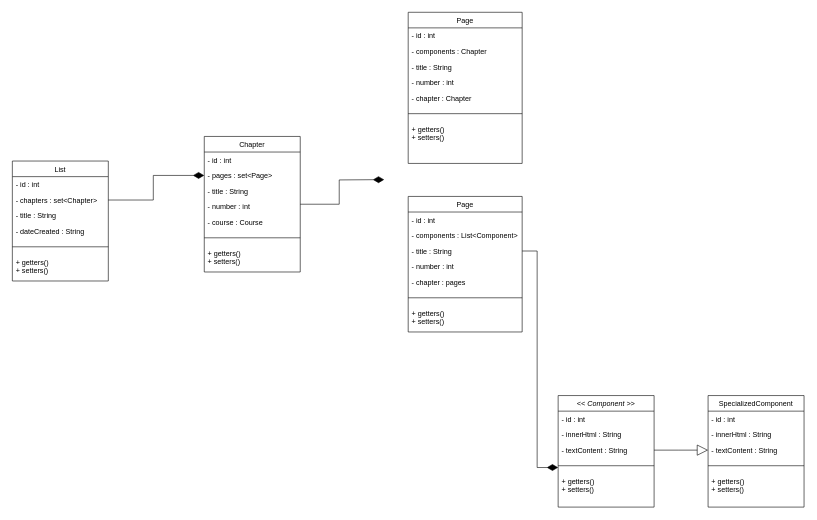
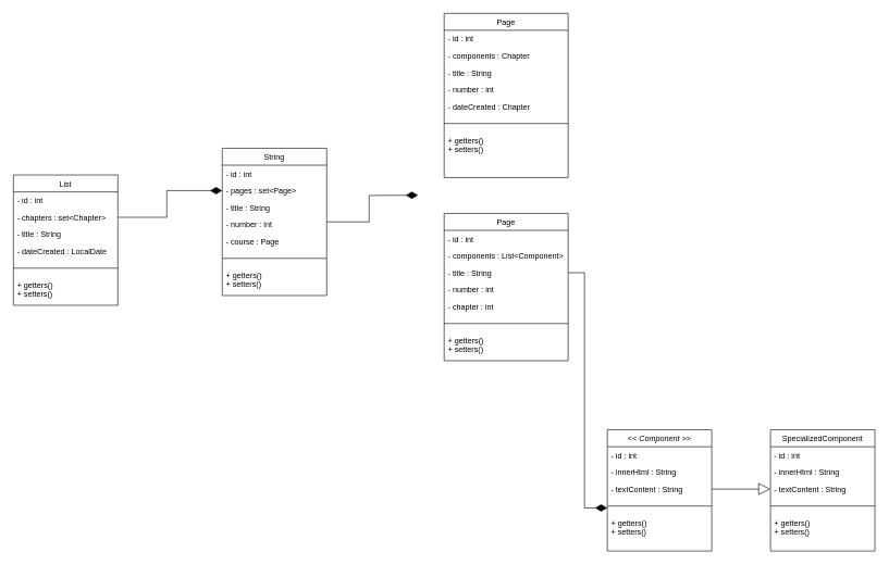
  <mxCell id="0" />
  <mxCell id="1" parent="0" />
  <mxCell id="2" value="List" style="swimlane;fontStyle=0;align=center;verticalAlign=top;childLayout=stackLayout;horizontal=1;startSize=26;horizontalStack=0;resizeParent=1;resizeLast=0;collapsible=1;marginBottom=0;rounded=0;shadow=0;strokeWidth=1;" parent="1" vertex="1"><mxGeometry x="20" y="268" width="160" height="200" as="geometry"><mxRectangle x="230" y="140" width="160" height="26" as="alternateBounds" /></mxGeometry></mxCell>
  <mxCell id="3" value="- id : int" style="text;align=left;verticalAlign=top;spacingLeft=4;spacingRight=4;overflow=hidden;rotatable=0;points=[[0,0.5],[1,0.5]];portConstraint=eastwest;" parent="2" vertex="1"><mxGeometry y="26" width="160" height="26" as="geometry" /></mxCell>
  <mxCell id="4" value="- chapters : set&lt;Chapter&gt;" style="text;align=left;verticalAlign=top;spacingLeft=4;spacingRight=4;overflow=hidden;rotatable=0;points=[[0,0.5],[1,0.5]];portConstraint=eastwest;rounded=0;shadow=0;html=0;" parent="2" vertex="1"><mxGeometry y="52" width="160" height="26" as="geometry" /></mxCell>
  <mxCell id="5" value="- title : String" style="text;align=left;verticalAlign=top;spacingLeft=4;spacingRight=4;overflow=hidden;rotatable=0;points=[[0,0.5],[1,0.5]];portConstraint=eastwest;rounded=0;shadow=0;html=0;" parent="2" vertex="1"><mxGeometry y="78" width="160" height="26" as="geometry" /></mxCell>
- <mxCell id="6" value="- dateCreated : String" style="text;align=left;verticalAlign=top;spacingLeft=4;spacingRight=4;overflow=hidden;rotatable=0;points=[[0,0.5],[1,0.5]];portConstraint=eastwest;rounded=0;shadow=0;html=0;" parent="2" vertex="1"><mxGeometry y="104" width="160" height="26" as="geometry" /></mxCell>
+ <mxCell id="6" value="- dateCreated : LocalDate" style="text;align=left;verticalAlign=top;spacingLeft=4;spacingRight=4;overflow=hidden;rotatable=0;points=[[0,0.5],[1,0.5]];portConstraint=eastwest;rounded=0;shadow=0;html=0;" parent="2" vertex="1"><mxGeometry y="104" width="160" height="26" as="geometry" /></mxCell>
  <mxCell id="7" value="" style="line;html=1;strokeWidth=1;align=left;verticalAlign=middle;spacingTop=-1;spacingLeft=3;spacingRight=3;rotatable=0;labelPosition=right;points=[];portConstraint=eastwest;" parent="2" vertex="1"><mxGeometry y="130" width="160" height="26" as="geometry" /></mxCell>
  <mxCell id="8" value="+ getters()&#10;+ setters()" style="text;align=left;verticalAlign=top;spacingLeft=4;spacingRight=4;overflow=hidden;rotatable=0;points=[[0,0.5],[1,0.5]];portConstraint=eastwest;" parent="2" vertex="1"><mxGeometry y="156" width="160" height="44" as="geometry" /></mxCell>
  <mxCell id="9" style="edgeStyle=orthogonalEdgeStyle;rounded=0;orthogonalLoop=1;jettySize=auto;html=1;entryX=0;entryY=0.846;entryDx=0;entryDy=0;entryPerimeter=0;endArrow=diamondThin;endFill=1;endSize=16;strokeWidth=1;" parent="1" source="10" edge="1"><mxGeometry relative="1" as="geometry"><mxPoint x="640" y="298.996" as="targetPoint" /></mxGeometry></mxCell>
- <mxCell id="10" value="Chapter" style="swimlane;fontStyle=0;align=center;verticalAlign=top;childLayout=stackLayout;horizontal=1;startSize=26;horizontalStack=0;resizeParent=1;resizeLast=0;collapsible=1;marginBottom=0;rounded=0;shadow=0;strokeWidth=1;" parent="1" vertex="1"><mxGeometry x="340" y="227" width="160" height="226" as="geometry"><mxRectangle x="230" y="140" width="160" height="26" as="alternateBounds" /></mxGeometry></mxCell>
+ <mxCell id="10" value="String" style="swimlane;fontStyle=0;align=center;verticalAlign=top;childLayout=stackLayout;horizontal=1;startSize=26;horizontalStack=0;resizeParent=1;resizeLast=0;collapsible=1;marginBottom=0;rounded=0;shadow=0;strokeWidth=1;" parent="1" vertex="1"><mxGeometry x="340" y="227" width="160" height="226" as="geometry"><mxRectangle x="230" y="140" width="160" height="26" as="alternateBounds" /></mxGeometry></mxCell>
  <mxCell id="11" value="- id : int" style="text;align=left;verticalAlign=top;spacingLeft=4;spacingRight=4;overflow=hidden;rotatable=0;points=[[0,0.5],[1,0.5]];portConstraint=eastwest;" parent="10" vertex="1"><mxGeometry y="26" width="160" height="26" as="geometry" /></mxCell>
  <mxCell id="12" value="- pages : set&lt;Page&gt;" style="text;align=left;verticalAlign=top;spacingLeft=4;spacingRight=4;overflow=hidden;rotatable=0;points=[[0,0.5],[1,0.5]];portConstraint=eastwest;rounded=0;shadow=0;html=0;" parent="10" vertex="1"><mxGeometry y="52" width="160" height="26" as="geometry" /></mxCell>
  <mxCell id="13" value="- title : String" style="text;align=left;verticalAlign=top;spacingLeft=4;spacingRight=4;overflow=hidden;rotatable=0;points=[[0,0.5],[1,0.5]];portConstraint=eastwest;rounded=0;shadow=0;html=0;" parent="10" vertex="1"><mxGeometry y="78" width="160" height="26" as="geometry" /></mxCell>
  <mxCell id="14" value="- number : int" style="text;align=left;verticalAlign=top;spacingLeft=4;spacingRight=4;overflow=hidden;rotatable=0;points=[[0,0.5],[1,0.5]];portConstraint=eastwest;rounded=0;shadow=0;html=0;" parent="10" vertex="1"><mxGeometry y="104" width="160" height="26" as="geometry" /></mxCell>
- <mxCell id="15" value="- course : Course" style="text;align=left;verticalAlign=top;spacingLeft=4;spacingRight=4;overflow=hidden;rotatable=0;points=[[0,0.5],[1,0.5]];portConstraint=eastwest;rounded=0;shadow=0;html=0;" parent="10" vertex="1"><mxGeometry y="130" width="160" height="26" as="geometry" /></mxCell>
+ <mxCell id="15" value="- course : Page" style="text;align=left;verticalAlign=top;spacingLeft=4;spacingRight=4;overflow=hidden;rotatable=0;points=[[0,0.5],[1,0.5]];portConstraint=eastwest;rounded=0;shadow=0;html=0;" parent="10" vertex="1"><mxGeometry y="130" width="160" height="26" as="geometry" /></mxCell>
  <mxCell id="16" value="" style="line;html=1;strokeWidth=1;align=left;verticalAlign=middle;spacingTop=-1;spacingLeft=3;spacingRight=3;rotatable=0;labelPosition=right;points=[];portConstraint=eastwest;" parent="10" vertex="1"><mxGeometry y="156" width="160" height="26" as="geometry" /></mxCell>
  <mxCell id="17" value="+ getters()&#10;+ setters()" style="text;align=left;verticalAlign=top;spacingLeft=4;spacingRight=4;overflow=hidden;rotatable=0;points=[[0,0.5],[1,0.5]];portConstraint=eastwest;" parent="10" vertex="1"><mxGeometry y="182" width="160" height="44" as="geometry" /></mxCell>
  <mxCell id="18" style="edgeStyle=orthogonalEdgeStyle;rounded=0;orthogonalLoop=1;jettySize=auto;html=1;entryX=0;entryY=0.5;entryDx=0;entryDy=0;endArrow=diamondThin;endFill=1;endSize=16;strokeWidth=1;" parent="1" source="4" target="12" edge="1"><mxGeometry relative="1" as="geometry" /></mxCell>
  <mxCell id="19" value="Page" style="swimlane;fontStyle=0;align=center;verticalAlign=top;childLayout=stackLayout;horizontal=1;startSize=26;horizontalStack=0;resizeParent=1;resizeLast=0;collapsible=1;marginBottom=0;rounded=0;shadow=0;strokeWidth=1;" parent="1" vertex="1"><mxGeometry x="680" y="327" width="190" height="226" as="geometry"><mxRectangle x="230" y="140" width="160" height="26" as="alternateBounds" /></mxGeometry></mxCell>
  <mxCell id="20" value="- id : int" style="text;align=left;verticalAlign=top;spacingLeft=4;spacingRight=4;overflow=hidden;rotatable=0;points=[[0,0.5],[1,0.5]];portConstraint=eastwest;" parent="19" vertex="1"><mxGeometry y="26" width="190" height="26" as="geometry" /></mxCell>
  <mxCell id="21" value="- components : List&lt;Component&gt;" style="text;align=left;verticalAlign=top;spacingLeft=4;spacingRight=4;overflow=hidden;rotatable=0;points=[[0,0.5],[1,0.5]];portConstraint=eastwest;rounded=0;shadow=0;html=0;" parent="19" vertex="1"><mxGeometry y="52" width="190" height="26" as="geometry" /></mxCell>
  <mxCell id="22" value="- title : String" style="text;align=left;verticalAlign=top;spacingLeft=4;spacingRight=4;overflow=hidden;rotatable=0;points=[[0,0.5],[1,0.5]];portConstraint=eastwest;rounded=0;shadow=0;html=0;" parent="19" vertex="1"><mxGeometry y="78" width="190" height="26" as="geometry" /></mxCell>
  <mxCell id="23" value="- number : int" style="text;align=left;verticalAlign=top;spacingLeft=4;spacingRight=4;overflow=hidden;rotatable=0;points=[[0,0.5],[1,0.5]];portConstraint=eastwest;rounded=0;shadow=0;html=0;" parent="19" vertex="1"><mxGeometry y="104" width="190" height="26" as="geometry" /></mxCell>
- <mxCell id="24" value="- chapter : pages" style="text;align=left;verticalAlign=top;spacingLeft=4;spacingRight=4;overflow=hidden;rotatable=0;points=[[0,0.5],[1,0.5]];portConstraint=eastwest;rounded=0;shadow=0;html=0;" parent="19" vertex="1"><mxGeometry y="130" width="190" height="26" as="geometry" /></mxCell>
+ <mxCell id="24" value="- chapter : int" style="text;align=left;verticalAlign=top;spacingLeft=4;spacingRight=4;overflow=hidden;rotatable=0;points=[[0,0.5],[1,0.5]];portConstraint=eastwest;rounded=0;shadow=0;html=0;" parent="19" vertex="1"><mxGeometry y="130" width="190" height="26" as="geometry" /></mxCell>
  <mxCell id="25" value="" style="line;html=1;strokeWidth=1;align=left;verticalAlign=middle;spacingTop=-1;spacingLeft=3;spacingRight=3;rotatable=0;labelPosition=right;points=[];portConstraint=eastwest;" parent="19" vertex="1"><mxGeometry y="156" width="190" height="26" as="geometry" /></mxCell>
  <mxCell id="26" value="+ getters()&#10;+ setters()" style="text;align=left;verticalAlign=top;spacingLeft=4;spacingRight=4;overflow=hidden;rotatable=0;points=[[0,0.5],[1,0.5]];portConstraint=eastwest;" parent="19" vertex="1"><mxGeometry y="182" width="190" height="44" as="geometry" /></mxCell>
  <mxCell id="27" value="&lt;&lt; Component &gt;&gt;" style="swimlane;fontStyle=2;align=center;verticalAlign=top;childLayout=stackLayout;horizontal=1;startSize=26;horizontalStack=0;resizeParent=1;resizeLast=0;collapsible=1;marginBottom=0;rounded=0;shadow=0;strokeWidth=1;" parent="1" vertex="1"><mxGeometry x="930" y="659" width="160" height="186" as="geometry"><mxRectangle x="-40" y="610" width="160" height="26" as="alternateBounds" /></mxGeometry></mxCell>
  <mxCell id="28" value="- id : int" style="text;align=left;verticalAlign=top;spacingLeft=4;spacingRight=4;overflow=hidden;rotatable=0;points=[[0,0.5],[1,0.5]];portConstraint=eastwest;" parent="27" vertex="1"><mxGeometry y="26" width="160" height="26" as="geometry" /></mxCell>
  <mxCell id="29" value="- innerHtml : String" style="text;align=left;verticalAlign=top;spacingLeft=4;spacingRight=4;overflow=hidden;rotatable=0;points=[[0,0.5],[1,0.5]];portConstraint=eastwest;rounded=0;shadow=0;html=0;" parent="27" vertex="1"><mxGeometry y="52" width="160" height="26" as="geometry" /></mxCell>
  <mxCell id="30" value="- textContent : String" style="text;align=left;verticalAlign=top;spacingLeft=4;spacingRight=4;overflow=hidden;rotatable=0;points=[[0,0.5],[1,0.5]];portConstraint=eastwest;rounded=0;shadow=0;html=0;" parent="27" vertex="1"><mxGeometry y="78" width="160" height="26" as="geometry" /></mxCell>
  <mxCell id="31" value="" style="line;html=1;strokeWidth=1;align=left;verticalAlign=middle;spacingTop=-1;spacingLeft=3;spacingRight=3;rotatable=0;labelPosition=right;points=[];portConstraint=eastwest;" parent="27" vertex="1"><mxGeometry y="104" width="160" height="26" as="geometry" /></mxCell>
  <mxCell id="32" value="+ getters()&#10;+ setters()" style="text;align=left;verticalAlign=top;spacingLeft=4;spacingRight=4;overflow=hidden;rotatable=0;points=[[0,0.5],[1,0.5]];portConstraint=eastwest;" parent="27" vertex="1"><mxGeometry y="130" width="160" height="44" as="geometry" /></mxCell>
  <mxCell id="33" style="edgeStyle=orthogonalEdgeStyle;rounded=0;orthogonalLoop=1;jettySize=auto;html=1;endArrow=block;endFill=0;strokeWidth=1;endSize=16;" parent="1" source="30" edge="1"><mxGeometry relative="1" as="geometry"><mxPoint x="1180" y="750" as="targetPoint" /></mxGeometry></mxCell>
  <mxCell id="34" value="SpecializedComponent" style="swimlane;fontStyle=0;align=center;verticalAlign=top;childLayout=stackLayout;horizontal=1;startSize=26;horizontalStack=0;resizeParent=1;resizeLast=0;collapsible=1;marginBottom=0;rounded=0;shadow=0;strokeWidth=1;" parent="1" vertex="1"><mxGeometry x="1180" y="659" width="160" height="186" as="geometry"><mxRectangle x="230" y="140" width="160" height="26" as="alternateBounds" /></mxGeometry></mxCell>
  <mxCell id="35" value="- id : int" style="text;align=left;verticalAlign=top;spacingLeft=4;spacingRight=4;overflow=hidden;rotatable=0;points=[[0,0.5],[1,0.5]];portConstraint=eastwest;" parent="34" vertex="1"><mxGeometry y="26" width="160" height="26" as="geometry" /></mxCell>
  <mxCell id="36" value="- innerHtml : String" style="text;align=left;verticalAlign=top;spacingLeft=4;spacingRight=4;overflow=hidden;rotatable=0;points=[[0,0.5],[1,0.5]];portConstraint=eastwest;rounded=0;shadow=0;html=0;" parent="34" vertex="1"><mxGeometry y="52" width="160" height="26" as="geometry" /></mxCell>
  <mxCell id="37" value="- textContent : String" style="text;align=left;verticalAlign=top;spacingLeft=4;spacingRight=4;overflow=hidden;rotatable=0;points=[[0,0.5],[1,0.5]];portConstraint=eastwest;rounded=0;shadow=0;html=0;" parent="34" vertex="1"><mxGeometry y="78" width="160" height="26" as="geometry" /></mxCell>
  <mxCell id="38" value="" style="line;html=1;strokeWidth=1;align=left;verticalAlign=middle;spacingTop=-1;spacingLeft=3;spacingRight=3;rotatable=0;labelPosition=right;points=[];portConstraint=eastwest;" parent="34" vertex="1"><mxGeometry y="104" width="160" height="26" as="geometry" /></mxCell>
  <mxCell id="39" value="+ getters()&#10;+ setters()" style="text;align=left;verticalAlign=top;spacingLeft=4;spacingRight=4;overflow=hidden;rotatable=0;points=[[0,0.5],[1,0.5]];portConstraint=eastwest;" parent="34" vertex="1"><mxGeometry y="130" width="160" height="44" as="geometry" /></mxCell>
  <mxCell id="40" style="edgeStyle=orthogonalEdgeStyle;rounded=0;orthogonalLoop=1;jettySize=auto;html=1;entryX=0;entryY=0.615;entryDx=0;entryDy=0;entryPerimeter=0;endArrow=diamondThin;endFill=1;endSize=16;strokeWidth=1;" parent="1" source="22" target="31" edge="1"><mxGeometry relative="1" as="geometry" /></mxCell>
  <mxCell id="41" value="Page" style="swimlane;fontStyle=0;align=center;verticalAlign=top;childLayout=stackLayout;horizontal=1;startSize=26;horizontalStack=0;resizeParent=1;resizeLast=0;collapsible=1;marginBottom=0;rounded=0;shadow=0;strokeWidth=1;" parent="1" vertex="1"><mxGeometry x="680" y="20" width="190" height="252" as="geometry"><mxRectangle x="230" y="140" width="160" height="26" as="alternateBounds" /></mxGeometry></mxCell>
  <mxCell id="42" value="- id : int" style="text;align=left;verticalAlign=top;spacingLeft=4;spacingRight=4;overflow=hidden;rotatable=0;points=[[0,0.5],[1,0.5]];portConstraint=eastwest;" parent="41" vertex="1"><mxGeometry y="26" width="190" height="26" as="geometry" /></mxCell>
  <mxCell id="43" value="- components : Chapter" style="text;align=left;verticalAlign=top;spacingLeft=4;spacingRight=4;overflow=hidden;rotatable=0;points=[[0,0.5],[1,0.5]];portConstraint=eastwest;rounded=0;shadow=0;html=0;" parent="41" vertex="1"><mxGeometry y="52" width="190" height="26" as="geometry" /></mxCell>
  <mxCell id="44" value="- title : String" style="text;align=left;verticalAlign=top;spacingLeft=4;spacingRight=4;overflow=hidden;rotatable=0;points=[[0,0.5],[1,0.5]];portConstraint=eastwest;rounded=0;shadow=0;html=0;" parent="41" vertex="1"><mxGeometry y="78" width="190" height="26" as="geometry" /></mxCell>
  <mxCell id="45" value="- number : int" style="text;align=left;verticalAlign=top;spacingLeft=4;spacingRight=4;overflow=hidden;rotatable=0;points=[[0,0.5],[1,0.5]];portConstraint=eastwest;rounded=0;shadow=0;html=0;" parent="41" vertex="1"><mxGeometry y="104" width="190" height="26" as="geometry" /></mxCell>
- <mxCell id="46" value="- chapter : Chapter" style="text;align=left;verticalAlign=top;spacingLeft=4;spacingRight=4;overflow=hidden;rotatable=0;points=[[0,0.5],[1,0.5]];portConstraint=eastwest;rounded=0;shadow=0;html=0;" vertex="1" parent="41"><mxGeometry y="130" width="190" height="26" as="geometry" /></mxCell>
+ <mxCell id="46" value="- dateCreated : Chapter" style="text;align=left;verticalAlign=top;spacingLeft=4;spacingRight=4;overflow=hidden;rotatable=0;points=[[0,0.5],[1,0.5]];portConstraint=eastwest;rounded=0;shadow=0;html=0;" vertex="1" parent="41"><mxGeometry y="130" width="190" height="26" as="geometry" /></mxCell>
  <mxCell id="47" value="" style="line;html=1;strokeWidth=1;align=left;verticalAlign=middle;spacingTop=-1;spacingLeft=3;spacingRight=3;rotatable=0;labelPosition=right;points=[];portConstraint=eastwest;" parent="41" vertex="1"><mxGeometry y="156" width="190" height="26" as="geometry" /></mxCell>
  <mxCell id="48" value="+ getters()&#10;+ setters()" style="text;align=left;verticalAlign=top;spacingLeft=4;spacingRight=4;overflow=hidden;rotatable=0;points=[[0,0.5],[1,0.5]];portConstraint=eastwest;" parent="41" vertex="1"><mxGeometry y="182" width="190" height="44" as="geometry" /></mxCell>
